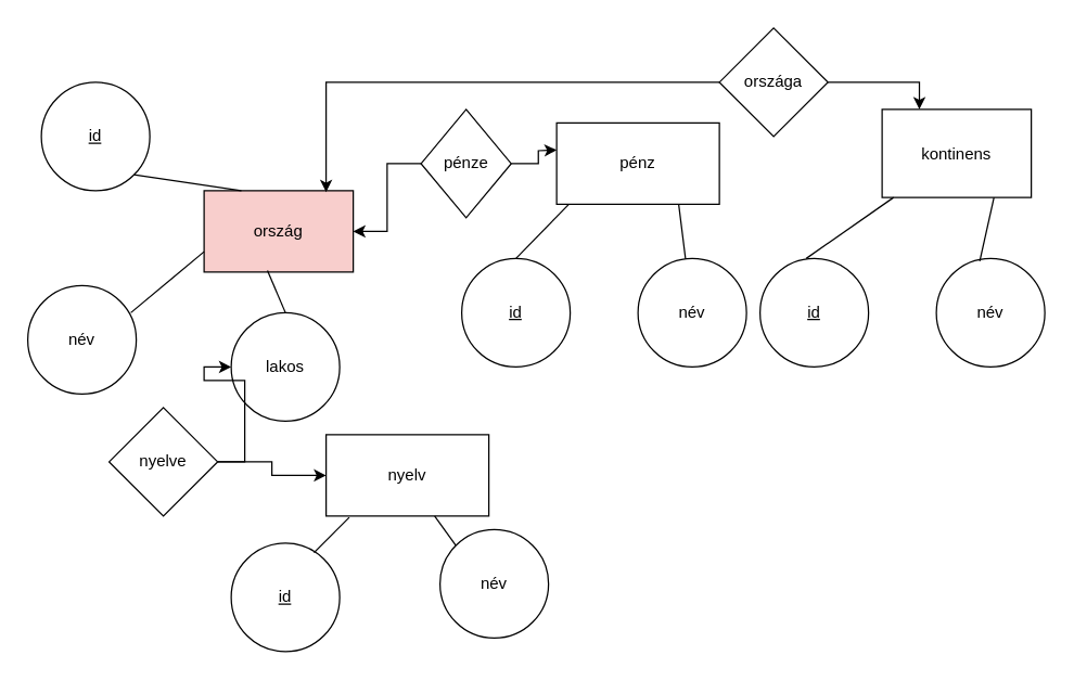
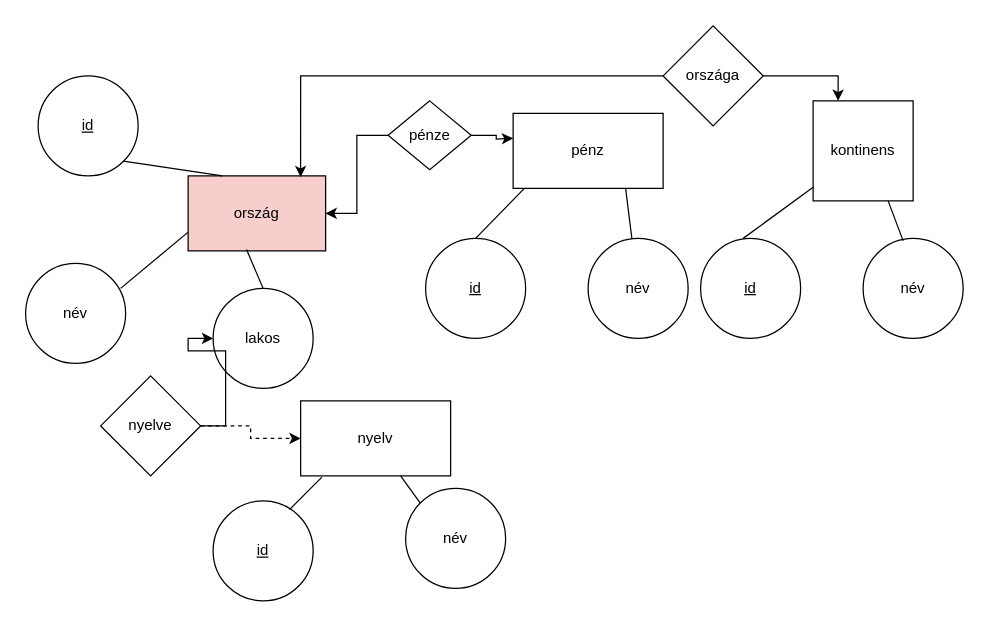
  <mxCell id="0" />
  <mxCell id="1" parent="0" />
  <mxCell id="2" value="ország" style="rounded=0;whiteSpace=wrap;html=1;fillColor=#f8cecc;" vertex="1" parent="1"><mxGeometry x="150" y="140" width="110" height="60" as="geometry" /></mxCell>
  <mxCell id="3" value="&lt;u&gt;id&lt;/u&gt;" style="ellipse;whiteSpace=wrap;html=1;aspect=fixed;" vertex="1" parent="1"><mxGeometry x="30" y="60" width="80" height="80" as="geometry" /></mxCell>
  <mxCell id="4" value="név" style="ellipse;whiteSpace=wrap;html=1;aspect=fixed;" vertex="1" parent="1"><mxGeometry x="20" y="210" width="80" height="80" as="geometry" /></mxCell>
  <mxCell id="5" value="lakos" style="ellipse;whiteSpace=wrap;html=1;aspect=fixed;" vertex="1" parent="1"><mxGeometry x="170" y="230" width="80" height="80" as="geometry" /></mxCell>
  <mxCell id="6" value="" style="endArrow=none;html=1;rounded=0;exitX=0.95;exitY=0.25;exitDx=0;exitDy=0;exitPerimeter=0;entryX=0;entryY=0.75;entryDx=0;entryDy=0;" edge="1" parent="1" source="4" target="2"><mxGeometry width="50" height="50" relative="1" as="geometry"><mxPoint x="240" y="180" as="sourcePoint" /><mxPoint x="290" y="130" as="targetPoint" /></mxGeometry></mxCell>
  <mxCell id="7" value="" style="endArrow=none;html=1;rounded=0;exitX=0.25;exitY=0;exitDx=0;exitDy=0;entryX=1;entryY=1;entryDx=0;entryDy=0;" edge="1" parent="1" source="2" target="3"><mxGeometry width="50" height="50" relative="1" as="geometry"><mxPoint x="240" y="180" as="sourcePoint" /><mxPoint x="130" y="80" as="targetPoint" /></mxGeometry></mxCell>
  <mxCell id="8" value="" style="endArrow=none;html=1;rounded=0;exitX=0.5;exitY=0;exitDx=0;exitDy=0;entryX=0.425;entryY=0.983;entryDx=0;entryDy=0;entryPerimeter=0;" edge="1" parent="1" source="5" target="2"><mxGeometry width="50" height="50" relative="1" as="geometry"><mxPoint x="240" y="180" as="sourcePoint" /><mxPoint x="290" y="130" as="targetPoint" /></mxGeometry></mxCell>
  <mxCell id="9" value="pénz" style="rounded=0;whiteSpace=wrap;html=1;" vertex="1" parent="1"><mxGeometry x="410" y="90" width="120" height="60" as="geometry" /></mxCell>
  <mxCell id="10" value="&lt;u&gt;id&lt;/u&gt;" style="ellipse;whiteSpace=wrap;html=1;aspect=fixed;" vertex="1" parent="1"><mxGeometry x="340" y="190" width="80" height="80" as="geometry" /></mxCell>
  <mxCell id="11" value="név" style="ellipse;whiteSpace=wrap;html=1;aspect=fixed;" vertex="1" parent="1"><mxGeometry x="470" y="190" width="80" height="80" as="geometry" /></mxCell>
- <mxCell id="12" value="kontinens" style="whiteSpace=wrap;html=1;aspect=fixed;" vertex="1" parent="1"><mxGeometry x="650" y="80" width="110" height="65" as="geometry" /></mxCell>
+ <mxCell id="12" value="kontinens" style="whiteSpace=wrap;html=1;aspect=fixed;" vertex="1" parent="1"><mxGeometry x="650" y="80" width="80" height="80" as="geometry" /></mxCell>
  <mxCell id="13" value="név" style="ellipse;whiteSpace=wrap;html=1;aspect=fixed;" vertex="1" parent="1"><mxGeometry x="690" y="190" width="80" height="80" as="geometry" /></mxCell>
  <mxCell id="14" value="&lt;u&gt;id&lt;/u&gt;" style="ellipse;whiteSpace=wrap;html=1;aspect=fixed;" vertex="1" parent="1"><mxGeometry x="560" y="190" width="80" height="80" as="geometry" /></mxCell>
  <mxCell id="15" value="" style="endArrow=none;html=1;rounded=0;exitX=0.5;exitY=0;exitDx=0;exitDy=0;entryX=0.075;entryY=1;entryDx=0;entryDy=0;entryPerimeter=0;" edge="1" parent="1" source="10" target="9"><mxGeometry width="50" height="50" relative="1" as="geometry"><mxPoint x="370" y="180" as="sourcePoint" /><mxPoint x="410" y="160" as="targetPoint" /></mxGeometry></mxCell>
  <mxCell id="16" value="" style="endArrow=none;html=1;rounded=0;entryX=0.75;entryY=1;entryDx=0;entryDy=0;" edge="1" parent="1" source="11" target="9"><mxGeometry width="50" height="50" relative="1" as="geometry"><mxPoint x="370" y="180" as="sourcePoint" /><mxPoint x="420" y="130" as="targetPoint" /></mxGeometry></mxCell>
  <mxCell id="17" value="" style="endArrow=none;html=1;rounded=0;exitX=0.425;exitY=0;exitDx=0;exitDy=0;exitPerimeter=0;" edge="1" parent="1" source="14" target="12"><mxGeometry width="50" height="50" relative="1" as="geometry"><mxPoint x="340" y="180" as="sourcePoint" /><mxPoint x="390" y="130" as="targetPoint" /></mxGeometry></mxCell>
  <mxCell id="18" value="" style="endArrow=none;html=1;rounded=0;entryX=0.75;entryY=1;entryDx=0;entryDy=0;exitX=0.4;exitY=0.025;exitDx=0;exitDy=0;exitPerimeter=0;" edge="1" parent="1" source="13" target="12"><mxGeometry width="50" height="50" relative="1" as="geometry"><mxPoint x="340" y="180" as="sourcePoint" /><mxPoint x="390" y="130" as="targetPoint" /></mxGeometry></mxCell>
  <mxCell id="19" style="edgeStyle=orthogonalEdgeStyle;rounded=0;orthogonalLoop=1;jettySize=auto;html=1;entryX=0.25;entryY=0;entryDx=0;entryDy=0;" edge="1" parent="1" source="20" target="12"><mxGeometry relative="1" as="geometry" /></mxCell>
  <mxCell id="20" value="országa" style="rhombus;whiteSpace=wrap;html=1;" vertex="1" parent="1"><mxGeometry x="530" y="20" width="80" height="80" as="geometry" /></mxCell>
  <mxCell id="21" style="edgeStyle=orthogonalEdgeStyle;rounded=0;orthogonalLoop=1;jettySize=auto;html=1;entryX=0.818;entryY=0.017;entryDx=0;entryDy=0;entryPerimeter=0;" edge="1" parent="1" source="20" target="2"><mxGeometry relative="1" as="geometry" /></mxCell>
  <mxCell id="22" value="nyelv" style="rounded=0;whiteSpace=wrap;html=1;" vertex="1" parent="1"><mxGeometry x="240" y="320" width="120" height="60" as="geometry" /></mxCell>
  <mxCell id="23" value="&lt;u&gt;id&lt;/u&gt;" style="ellipse;whiteSpace=wrap;html=1;aspect=fixed;" vertex="1" parent="1"><mxGeometry x="170" y="400" width="80" height="80" as="geometry" /></mxCell>
  <mxCell id="24" value="név" style="ellipse;whiteSpace=wrap;html=1;aspect=fixed;" vertex="1" parent="1"><mxGeometry x="324" y="390" width="80" height="80" as="geometry" /></mxCell>
  <mxCell id="25" value="" style="endArrow=none;html=1;rounded=0;exitX=0.142;exitY=1.017;exitDx=0;exitDy=0;exitPerimeter=0;entryX=0.763;entryY=0.088;entryDx=0;entryDy=0;entryPerimeter=0;" edge="1" parent="1" source="22" target="23"><mxGeometry width="50" height="50" relative="1" as="geometry"><mxPoint x="340" y="180" as="sourcePoint" /><mxPoint x="390" y="130" as="targetPoint" /></mxGeometry></mxCell>
  <mxCell id="26" value="" style="endArrow=none;html=1;rounded=0;entryX=0;entryY=0;entryDx=0;entryDy=0;" edge="1" parent="1" target="24"><mxGeometry width="50" height="50" relative="1" as="geometry"><mxPoint x="320" y="380" as="sourcePoint" /><mxPoint x="390" y="130" as="targetPoint" /></mxGeometry></mxCell>
  <mxCell id="27" style="edgeStyle=orthogonalEdgeStyle;rounded=0;orthogonalLoop=1;jettySize=auto;html=1;entryX=1;entryY=0.5;entryDx=0;entryDy=0;" edge="1" parent="1" source="28" target="2"><mxGeometry relative="1" as="geometry"><mxPoint x="280" y="180" as="targetPoint" /></mxGeometry></mxCell>
- <mxCell id="28" value="pénze" style="rhombus;whiteSpace=wrap;html=1;" vertex="1" parent="1"><mxGeometry x="310" y="80" width="66.5" height="80" as="geometry" /></mxCell>
+ <mxCell id="28" value="pénze" style="rhombus;whiteSpace=wrap;html=1;" vertex="1" parent="1"><mxGeometry x="310" y="80" width="66.5" height="55" as="geometry" /></mxCell>
  <mxCell id="29" style="edgeStyle=orthogonalEdgeStyle;rounded=0;orthogonalLoop=1;jettySize=auto;html=1;" edge="1" parent="1" source="28"><mxGeometry relative="1" as="geometry"><mxPoint x="410" y="110" as="targetPoint" /></mxGeometry></mxCell>
- <mxCell id="30" style="edgeStyle=orthogonalEdgeStyle;rounded=0;orthogonalLoop=1;jettySize=auto;html=1;" edge="1" parent="1" source="31" target="22"><mxGeometry relative="1" as="geometry" /></mxCell>
+ <mxCell id="30" style="edgeStyle=orthogonalEdgeStyle;rounded=0;orthogonalLoop=1;jettySize=auto;html=1;dashed=1;" edge="1" parent="1" source="31" target="22"><mxGeometry relative="1" as="geometry" /></mxCell>
  <mxCell id="31" value="nyelve" style="rhombus;whiteSpace=wrap;html=1;" vertex="1" parent="1"><mxGeometry x="80" y="300" width="80" height="80" as="geometry" /></mxCell>
  <mxCell id="32" style="edgeStyle=orthogonalEdgeStyle;rounded=0;orthogonalLoop=1;jettySize=auto;html=1;" edge="1" parent="1" source="31" target="5"><mxGeometry relative="1" as="geometry" /></mxCell>
